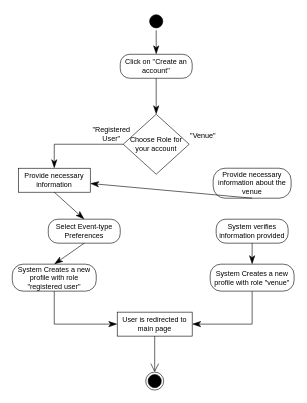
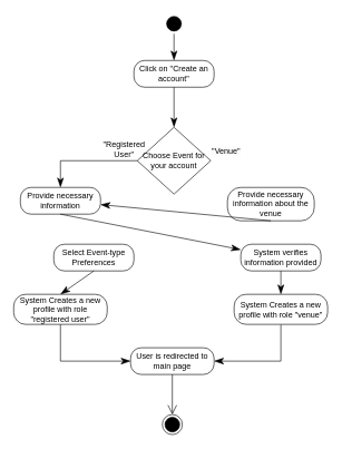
  <mxCell id="0" />
  <mxCell id="1" parent="0" />
  <mxCell id="2" value="" style="ellipse;html=1;shape=startState;fillColor=#000000;strokeColor=#000000;" parent="1" vertex="1"><mxGeometry x="245" y="20" width="30" height="30" as="geometry" /></mxCell>
  <mxCell id="3" value="" style="ellipse;html=1;shape=endState;fillColor=#000000;strokeColor=#000000;direction=east;" parent="1" vertex="1"><mxGeometry x="242.5" y="620" width="30" height="30" as="geometry" /></mxCell>
- <mxCell id="4" value="Choose Role for your account" style="rhombus;whiteSpace=wrap;html=1;fontColor=#000000;fillColor=#FFFFFF;strokeColor=#000000;" parent="1" vertex="1"><mxGeometry x="205" y="190" width="110" height="100" as="geometry" /></mxCell>
+ <mxCell id="4" value="Choose Event for your account" style="rhombus;whiteSpace=wrap;html=1;fontColor=#000000;fillColor=#FFFFFF;strokeColor=#000000;" parent="1" vertex="1"><mxGeometry x="205" y="190" width="110" height="100" as="geometry" /></mxCell>
  <mxCell id="5" value="" style="endArrow=classicThin;endFill=1;endSize=12;html=1;rounded=0;exitX=0;exitY=0.5;exitDx=0;exitDy=0;" parent="1" source="4" target="8" edge="1"><mxGeometry width="160" relative="1" as="geometry"><mxPoint x="310" y="130" as="sourcePoint" /><mxPoint x="60" y="280" as="targetPoint" /><Array as="points"><mxPoint x="90" y="240" /></Array></mxGeometry></mxCell>
  <mxCell id="6" value="&amp;nbsp;&quot;Registered&amp;nbsp;&lt;div&gt;User&quot;&lt;/div&gt;" style="text;html=1;align=center;verticalAlign=middle;resizable=0;points=[];autosize=1;strokeColor=none;fillColor=none;" parent="1" vertex="1"><mxGeometry x="140" y="203" width="90" height="40" as="geometry" /></mxCell>
  <mxCell id="7" value="&lt;span style=&quot;color: rgb(0, 0, 0); font-family: Helvetica; font-size: 12px; font-style: normal; font-variant-ligatures: normal; font-variant-caps: normal; font-weight: 400; letter-spacing: normal; orphans: 2; text-align: center; text-indent: 0px; text-transform: none; widows: 2; word-spacing: 0px; -webkit-text-stroke-width: 0px; white-space: nowrap; background-color: rgb(251, 251, 251); text-decoration-thickness: initial; text-decoration-style: initial; text-decoration-color: initial; float: none; display: inline !important;&quot;&gt;&quot;Venue&quot;&lt;/span&gt;" style="text;whiteSpace=wrap;html=1;" parent="1" vertex="1"><mxGeometry x="315" y="212" width="50" height="22" as="geometry" /></mxCell>
- <mxCell id="8" value="Provide&amp;nbsp;necessary information" style="whiteSpace=wrap;html=1;arcSize=40;fontColor=#000000;fillColor=#FFFFFF;strokeColor=#000000;rounded=0;" parent="1" vertex="1"><mxGeometry x="30" y="280" width="120" height="40" as="geometry" /></mxCell>
- <mxCell id="9" value="Provide necessary information about the venue" style="rounded=1;whiteSpace=wrap;html=1;arcSize=40;fontColor=#000000;fillColor=#FFFFFF;strokeColor=#000000;" parent="1" vertex="1"><mxGeometry x="355" y="280" width="130" height="50" as="geometry" /></mxCell>
+ <mxCell id="8" value="Provide&amp;nbsp;necessary information" style="rounded=1;whiteSpace=wrap;html=1;arcSize=40;fontColor=#000000;fillColor=#FFFFFF;strokeColor=#000000;" parent="1" vertex="1"><mxGeometry x="30" y="280" width="120" height="40" as="geometry" /></mxCell>
+ <mxCell id="9" value="Provide necessary information about the venue" style="rounded=1;whiteSpace=wrap;html=1;arcSize=40;fontColor=#000000;fillColor=#FFFFFF;strokeColor=#000000;" parent="1" vertex="1"><mxGeometry x="340" y="280" width="130" height="50" as="geometry" /></mxCell>
  <mxCell id="10" value="Select Event-type Preferences" style="rounded=1;whiteSpace=wrap;html=1;arcSize=40;fontColor=#000000;fillColor=#FFFFFF;strokeColor=#000000;" parent="1" vertex="1"><mxGeometry x="80" y="365" width="120" height="40" as="geometry" /></mxCell>
- <mxCell id="11" value="" style="endArrow=classicThin;endFill=1;endSize=12;html=1;rounded=0;exitX=0.5;exitY=1;exitDx=0;exitDy=0;entryX=0.5;entryY=0;entryDx=0;entryDy=0;" parent="1" source="8" target="10" edge="1"><mxGeometry width="160" relative="1" as="geometry"><mxPoint x="310" y="390" as="sourcePoint" /><mxPoint x="470" y="390" as="targetPoint" /></mxGeometry></mxCell>
+ <mxCell id="11" value="" style="endArrow=classicThin;endFill=1;endSize=12;html=1;rounded=0;exitX=0.5;exitY=1;exitDx=0;exitDy=0;" parent="1" source="8" target="14" edge="1"><mxGeometry width="160" relative="1" as="geometry"><mxPoint x="310" y="390" as="sourcePoint" /><mxPoint x="470" y="390" as="targetPoint" /></mxGeometry></mxCell>
  <mxCell id="12" value="System Creates a new profile with role &quot;registered user&quot;" style="rounded=1;whiteSpace=wrap;html=1;arcSize=40;fontColor=#000000;fillColor=#FFFFFF;strokeColor=#000000;" parent="1" vertex="1"><mxGeometry x="20" y="440" width="140" height="45" as="geometry" /></mxCell>
  <mxCell id="13" value="" style="endArrow=classicThin;endFill=1;endSize=12;html=1;rounded=0;exitX=0.5;exitY=1;exitDx=0;exitDy=0;entryX=0;entryY=0.5;entryDx=0;entryDy=0;" parent="1" source="12" target="17" edge="1"><mxGeometry width="160" relative="1" as="geometry"><mxPoint x="310" y="330" as="sourcePoint" /><mxPoint x="90" y="520" as="targetPoint" /><Array as="points"><mxPoint x="90" y="540" /></Array></mxGeometry></mxCell>
  <mxCell id="14" value="System verifies information provided" style="rounded=1;whiteSpace=wrap;html=1;arcSize=40;fontColor=#000000;fillColor=#FFFFFF;strokeColor=#000000;" parent="1" vertex="1"><mxGeometry x="360" y="365" width="120" height="40" as="geometry" /></mxCell>
  <mxCell id="15" value="" style="endArrow=classicThin;endFill=1;endSize=12;html=1;rounded=0;exitX=0.5;exitY=1;exitDx=0;exitDy=0;" parent="1" source="9" target="8" edge="1"><mxGeometry width="160" relative="1" as="geometry"><mxPoint x="320" y="260" as="sourcePoint" /><mxPoint x="480" y="260" as="targetPoint" /></mxGeometry></mxCell>
  <mxCell id="16" value="" style="endArrow=classicThin;endFill=1;endSize=12;html=1;rounded=0;exitX=0.5;exitY=1;exitDx=0;exitDy=0;entryX=1;entryY=0.5;entryDx=0;entryDy=0;" parent="1" source="23" target="17" edge="1"><mxGeometry width="160" relative="1" as="geometry"><mxPoint x="420" y="572.5" as="sourcePoint" /><mxPoint x="480" y="260" as="targetPoint" /><Array as="points"><mxPoint x="420" y="540" /></Array></mxGeometry></mxCell>
- <mxCell id="17" value="User is redirected to main page" style="whiteSpace=wrap;html=1;arcSize=40;fontColor=#000000;fillColor=#FFFFFF;strokeColor=#000000;rounded=0;" parent="1" vertex="1"><mxGeometry x="195" y="520" width="125" height="40" as="geometry" /></mxCell>
+ <mxCell id="17" value="User is redirected to main page" style="rounded=1;whiteSpace=wrap;html=1;arcSize=40;fontColor=#000000;fillColor=#FFFFFF;strokeColor=#000000;" parent="1" vertex="1"><mxGeometry x="195" y="520" width="125" height="40" as="geometry" /></mxCell>
  <mxCell id="18" value="" style="endArrow=open;endFill=1;endSize=12;html=1;rounded=0;exitX=0.5;exitY=1;exitDx=0;exitDy=0;entryX=0.5;entryY=0;entryDx=0;entryDy=0;" parent="1" source="17" target="3" edge="1"><mxGeometry width="160" relative="1" as="geometry"><mxPoint x="322.5" y="530" as="sourcePoint" /><mxPoint x="482.5" y="530" as="targetPoint" /></mxGeometry></mxCell>
  <mxCell id="19" value="Click on &quot;Create an account&quot;" style="rounded=1;whiteSpace=wrap;html=1;arcSize=40;fontColor=#000000;fillColor=#FFFFFF;strokeColor=#000000;" parent="1" vertex="1"><mxGeometry x="200" y="90" width="120" height="40" as="geometry" /></mxCell>
  <mxCell id="20" value="" style="endArrow=classicThin;endFill=1;endSize=12;html=1;rounded=0;exitX=0.5;exitY=1;exitDx=0;exitDy=0;exitPerimeter=0;entryX=0.5;entryY=0;entryDx=0;entryDy=0;" parent="1" source="19" target="4" edge="1"><mxGeometry width="160" relative="1" as="geometry"><mxPoint x="220" y="260" as="sourcePoint" /><mxPoint x="380" y="260" as="targetPoint" /></mxGeometry></mxCell>
  <mxCell id="21" value="" style="endArrow=classicThin;endFill=1;endSize=12;html=1;rounded=0;exitX=0.5;exitY=1;exitDx=0;exitDy=0;entryX=0.5;entryY=0;entryDx=0;entryDy=0;" parent="1" source="2" target="19" edge="1"><mxGeometry width="160" relative="1" as="geometry"><mxPoint x="220" y="260" as="sourcePoint" /><mxPoint x="380" y="260" as="targetPoint" /></mxGeometry></mxCell>
  <mxCell id="22" value="" style="endArrow=classicThin;endFill=1;endSize=12;html=1;rounded=0;exitX=0.5;exitY=1;exitDx=0;exitDy=0;entryX=0.5;entryY=0;entryDx=0;entryDy=0;" parent="1" source="10" target="12" edge="1"><mxGeometry width="160" relative="1" as="geometry"><mxPoint x="200" y="400" as="sourcePoint" /><mxPoint x="360" y="400" as="targetPoint" /></mxGeometry></mxCell>
  <mxCell id="23" value="System Creates a new profile with role &quot;venue&quot;" style="rounded=1;whiteSpace=wrap;html=1;arcSize=40;fontColor=#000000;fillColor=#FFFFFF;strokeColor=#000000;" parent="1" vertex="1"><mxGeometry x="350" y="440" width="140" height="45" as="geometry" /></mxCell>
  <mxCell id="24" value="" style="endArrow=classicThin;endFill=1;endSize=12;html=1;rounded=0;exitX=0.5;exitY=1;exitDx=0;exitDy=0;entryX=0.5;entryY=0;entryDx=0;entryDy=0;" parent="1" source="14" target="23" edge="1"><mxGeometry width="160" relative="1" as="geometry"><mxPoint x="200" y="400" as="sourcePoint" /><mxPoint x="360" y="400" as="targetPoint" /></mxGeometry></mxCell>
